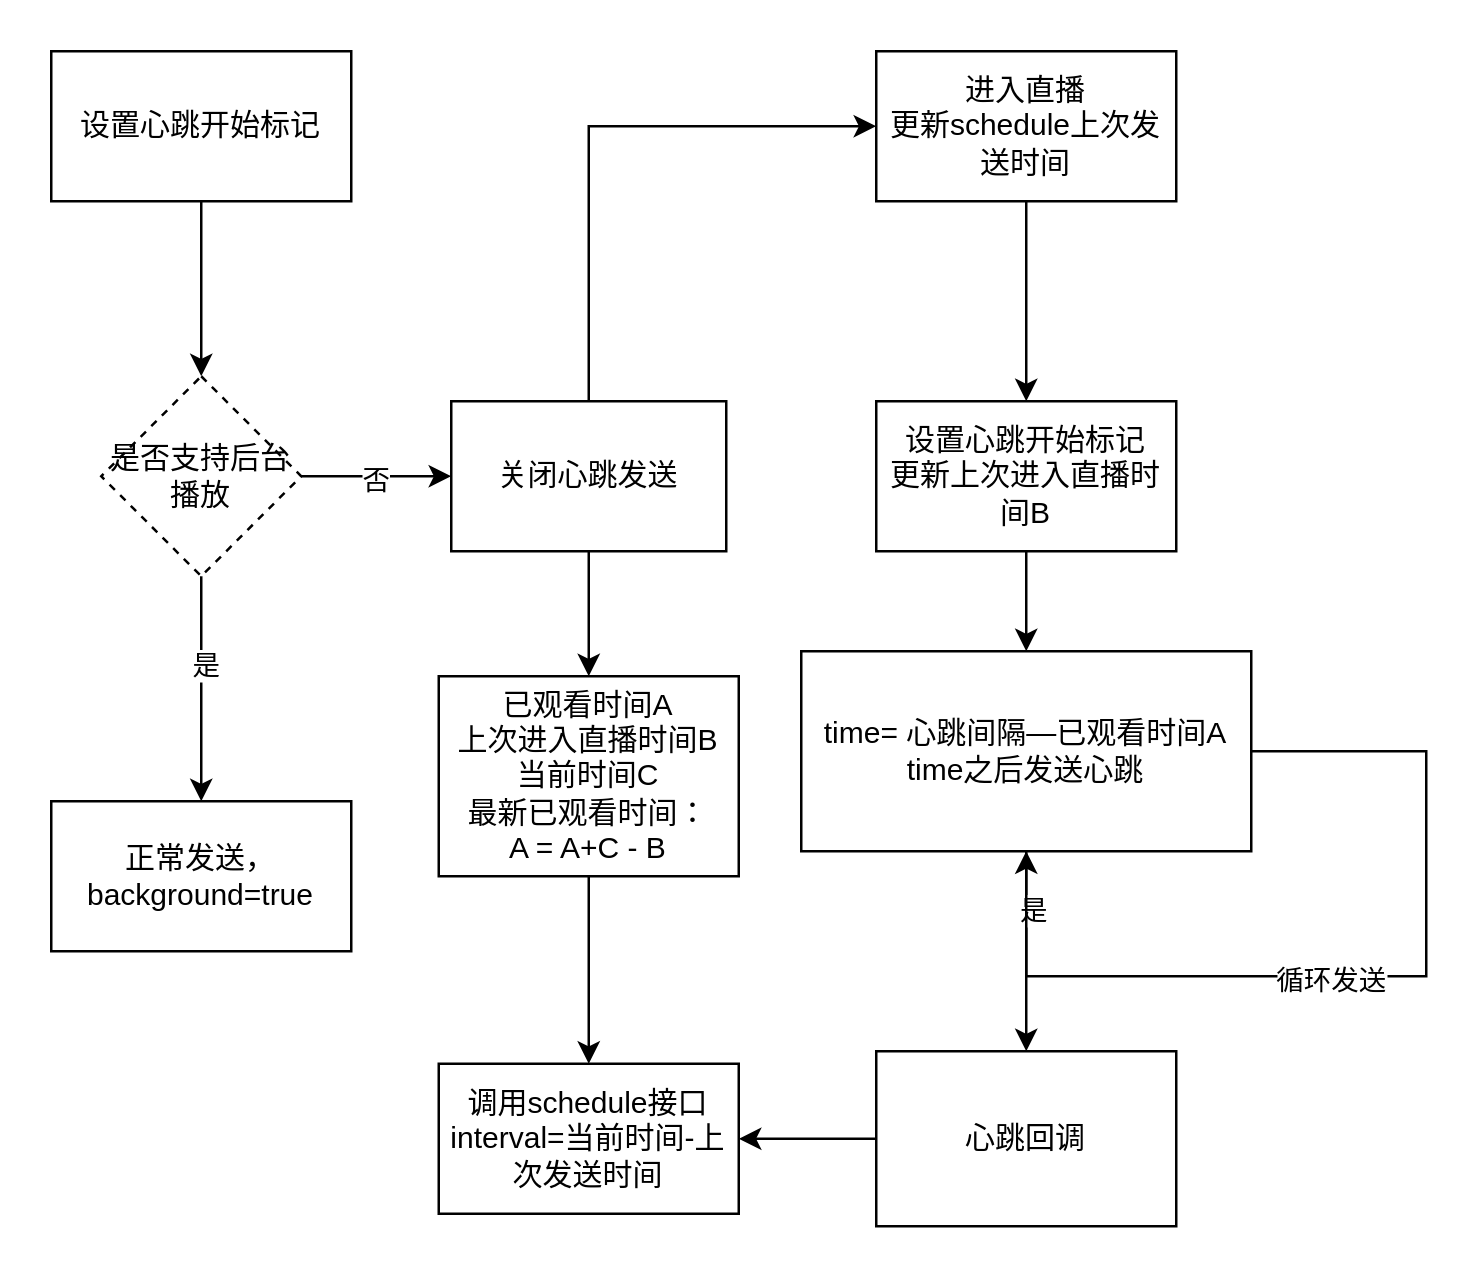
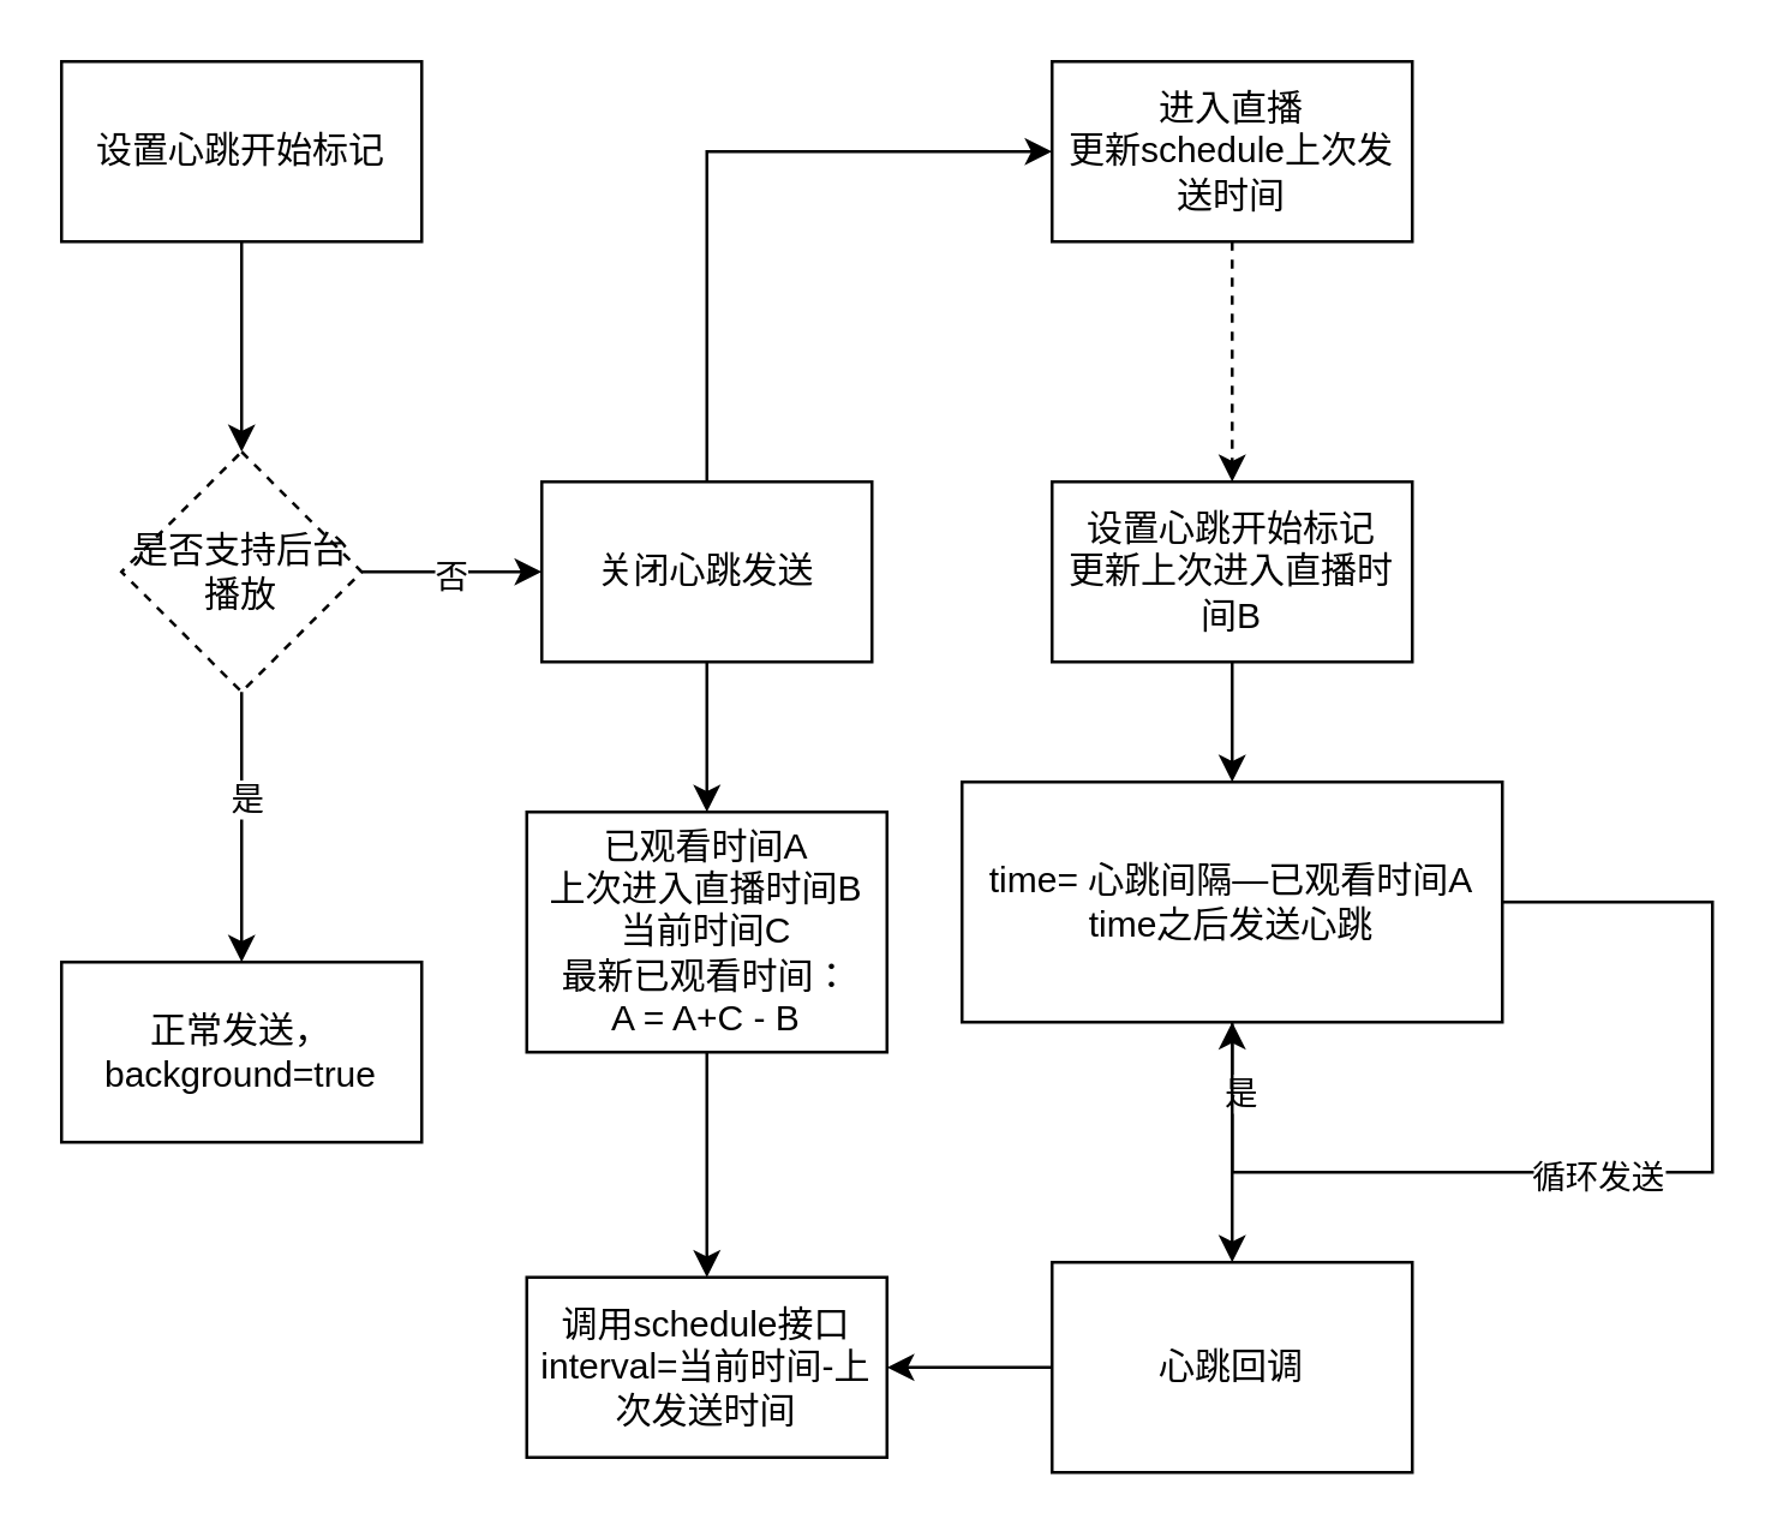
  <mxCell id="0" />
  <mxCell id="1" parent="0" />
- <mxCell id="2" value="" style="edgeStyle=orthogonalEdgeStyle;rounded=0;orthogonalLoop=1;jettySize=auto;html=1;" parent="1" source="3" target="5" edge="1"><mxGeometry relative="1" as="geometry" /></mxCell>
+ <mxCell id="2" value="" style="edgeStyle=orthogonalEdgeStyle;rounded=0;orthogonalLoop=1;jettySize=auto;html=1;dashed=1;" parent="1" source="3" target="5" edge="1"><mxGeometry relative="1" as="geometry" /></mxCell>
  <mxCell id="3" value="进入直播&lt;br&gt;更新schedule上次发送时间" style="rounded=0;whiteSpace=wrap;html=1;" parent="1" vertex="1"><mxGeometry x="350" y="20" width="120" height="60" as="geometry" /></mxCell>
  <mxCell id="4" value="" style="edgeStyle=orthogonalEdgeStyle;rounded=0;orthogonalLoop=1;jettySize=auto;html=1;" parent="1" source="5" target="10" edge="1"><mxGeometry relative="1" as="geometry"><mxPoint x="390" y="290" as="targetPoint" /></mxGeometry></mxCell>
  <mxCell id="5" value="设置心跳开始标记&lt;br&gt;更新上次进入直播时间B" style="whiteSpace=wrap;html=1;rounded=0;" parent="1" vertex="1"><mxGeometry x="350" y="160" width="120" height="60" as="geometry" /></mxCell>
  <mxCell id="6" value="" style="edgeStyle=orthogonalEdgeStyle;rounded=0;orthogonalLoop=1;jettySize=auto;html=1;exitX=0.5;exitY=1;exitDx=0;exitDy=0;" parent="1" source="10" target="9" edge="1"><mxGeometry relative="1" as="geometry"><mxPoint x="390" y="370" as="sourcePoint" /></mxGeometry></mxCell>
  <mxCell id="7" value="是" style="edgeLabel;html=1;align=center;verticalAlign=middle;resizable=0;points=[];" parent="6" vertex="1" connectable="0"><mxGeometry x="-0.433" y="2" relative="1" as="geometry"><mxPoint as="offset" /></mxGeometry></mxCell>
  <mxCell id="8" style="edgeStyle=orthogonalEdgeStyle;rounded=0;orthogonalLoop=1;jettySize=auto;html=1;entryX=1;entryY=0.5;entryDx=0;entryDy=0;" edge="1" parent="1" source="9" target="24"><mxGeometry relative="1" as="geometry" /></mxCell>
  <mxCell id="9" value="心跳回调" style="whiteSpace=wrap;html=1;rounded=0;" parent="1" vertex="1"><mxGeometry x="350" y="420" width="120" height="70" as="geometry" /></mxCell>
  <mxCell id="10" value="time= 心跳间隔—已观看时间A&lt;br&gt;time之后发送心跳" style="whiteSpace=wrap;html=1;rounded=0;" parent="1" vertex="1"><mxGeometry x="320" y="260" width="180" height="80" as="geometry" /></mxCell>
  <mxCell id="11" value="" style="edgeStyle=orthogonalEdgeStyle;rounded=0;orthogonalLoop=1;jettySize=auto;html=1;" parent="1" source="12" target="17" edge="1"><mxGeometry relative="1" as="geometry" /></mxCell>
  <mxCell id="12" value="设置心跳开始标记" style="rounded=0;whiteSpace=wrap;html=1;" parent="1" vertex="1"><mxGeometry x="20" y="20" width="120" height="60" as="geometry" /></mxCell>
  <mxCell id="13" value="" style="edgeStyle=orthogonalEdgeStyle;rounded=0;orthogonalLoop=1;jettySize=auto;html=1;entryX=0;entryY=0.5;entryDx=0;entryDy=0;" parent="1" source="17" target="20" edge="1"><mxGeometry relative="1" as="geometry"><mxPoint x="140" y="180" as="targetPoint" /></mxGeometry></mxCell>
  <mxCell id="14" value="否" style="edgeLabel;html=1;align=center;verticalAlign=middle;resizable=0;points=[];" parent="13" vertex="1" connectable="0"><mxGeometry x="-0.033" y="-1" relative="1" as="geometry"><mxPoint as="offset" /></mxGeometry></mxCell>
  <mxCell id="15" value="" style="edgeStyle=orthogonalEdgeStyle;rounded=0;orthogonalLoop=1;jettySize=auto;html=1;" parent="1" source="17" target="21" edge="1"><mxGeometry relative="1" as="geometry" /></mxCell>
  <mxCell id="16" value="是" style="edgeLabel;html=1;align=center;verticalAlign=middle;resizable=0;points=[];" parent="15" vertex="1" connectable="0"><mxGeometry x="-0.233" y="1" relative="1" as="geometry"><mxPoint as="offset" /></mxGeometry></mxCell>
  <mxCell id="17" value="是否支持后台播放" style="rhombus;whiteSpace=wrap;html=1;rounded=0;dashed=1;" parent="1" vertex="1"><mxGeometry x="40" y="150" width="80" height="80" as="geometry" /></mxCell>
  <mxCell id="18" style="edgeStyle=orthogonalEdgeStyle;rounded=0;orthogonalLoop=1;jettySize=auto;html=1;entryX=0;entryY=0.5;entryDx=0;entryDy=0;exitX=0.5;exitY=0;exitDx=0;exitDy=0;" parent="1" source="20" target="3" edge="1"><mxGeometry relative="1" as="geometry" /></mxCell>
  <mxCell id="19" value="" style="edgeStyle=orthogonalEdgeStyle;rounded=0;orthogonalLoop=1;jettySize=auto;html=1;" edge="1" parent="1" source="20" target="23"><mxGeometry relative="1" as="geometry" /></mxCell>
  <mxCell id="20" value="关闭心跳发送" style="whiteSpace=wrap;html=1;rounded=0;" parent="1" vertex="1"><mxGeometry x="180" y="160" width="110" height="60" as="geometry" /></mxCell>
  <mxCell id="21" value="正常发送，background=true" style="whiteSpace=wrap;html=1;rounded=0;" parent="1" vertex="1"><mxGeometry x="20" y="320" width="120" height="60" as="geometry" /></mxCell>
  <mxCell id="22" value="" style="edgeStyle=orthogonalEdgeStyle;rounded=0;orthogonalLoop=1;jettySize=auto;html=1;" edge="1" parent="1" source="23" target="24"><mxGeometry relative="1" as="geometry" /></mxCell>
  <mxCell id="23" value="已观看时间A&lt;br&gt;上次进入直播时间B&lt;br&gt;当前时间C&lt;br&gt;最新已观看时间：&lt;br&gt;A = A+C - B" style="whiteSpace=wrap;html=1;rounded=0;" vertex="1" parent="1"><mxGeometry x="175" y="270" width="120" height="80" as="geometry" /></mxCell>
  <mxCell id="24" value="调用schedule接口&lt;br&gt;interval=当前时间-上次发送时间" style="whiteSpace=wrap;html=1;rounded=0;" vertex="1" parent="1"><mxGeometry x="175" y="425" width="120" height="60" as="geometry" /></mxCell>
  <mxCell id="25" style="edgeStyle=orthogonalEdgeStyle;rounded=0;orthogonalLoop=1;jettySize=auto;html=1;entryX=0.5;entryY=1;entryDx=0;entryDy=0;exitX=1;exitY=0.5;exitDx=0;exitDy=0;" edge="1" parent="1" source="10" target="10"><mxGeometry relative="1" as="geometry"><Array as="points"><mxPoint x="570" y="300" /><mxPoint x="570" y="390" /><mxPoint x="410" y="390" /></Array></mxGeometry></mxCell>
  <mxCell id="26" value="循环发送" style="edgeLabel;html=1;align=center;verticalAlign=middle;resizable=0;points=[];" vertex="1" connectable="0" parent="25"><mxGeometry x="0.076" y="1" relative="1" as="geometry"><mxPoint as="offset" /></mxGeometry></mxCell>
